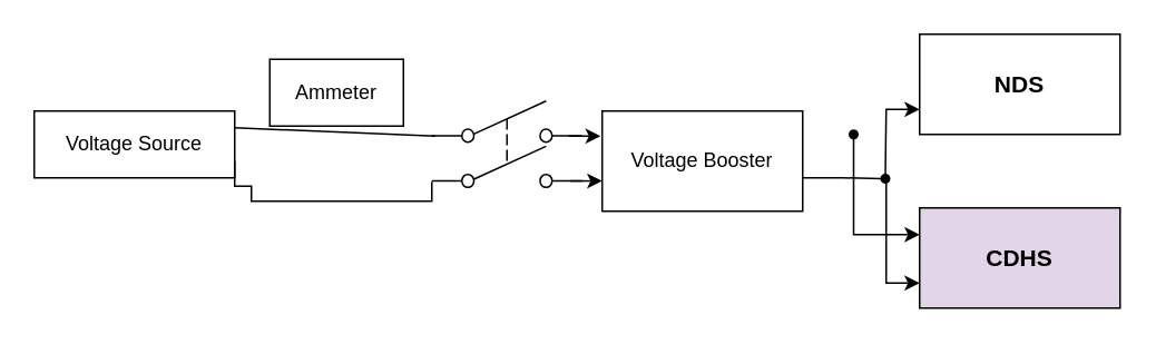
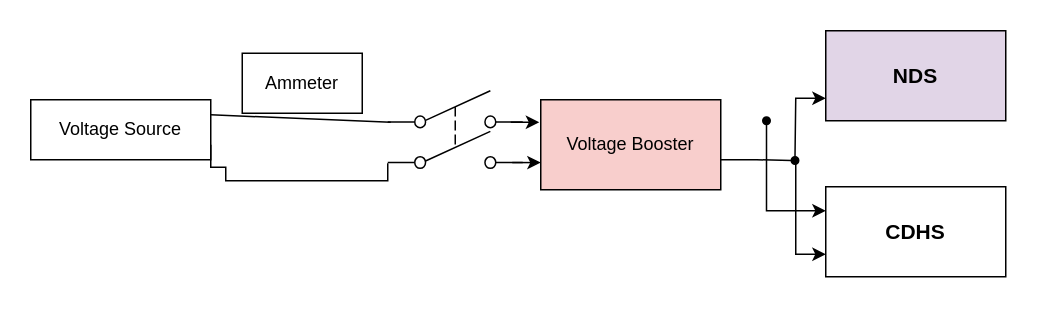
  <mxCell id="0" />
  <mxCell id="1" parent="0" />
  <mxCell id="2" style="edgeStyle=orthogonalEdgeStyle;rounded=0;orthogonalLoop=1;jettySize=auto;html=1;exitX=1;exitY=0.75;exitDx=0;exitDy=0;endArrow=none;endFill=0;entryX=0;entryY=0.93;entryDx=0;entryDy=0;entryPerimeter=0;" edge="1" parent="1" source="4" target="9"><mxGeometry relative="1" as="geometry"><mxPoint x="140" y="120" as="sourcePoint" /><mxPoint x="258" y="111.36" as="targetPoint" /><Array as="points"><mxPoint x="150" y="111" /><mxPoint x="150" y="120" /><mxPoint x="258" y="120" /></Array></mxGeometry></mxCell>
  <mxCell id="3" style="edgeStyle=none;rounded=0;orthogonalLoop=1;jettySize=auto;html=1;exitX=1;exitY=0.25;exitDx=0;exitDy=0;endArrow=none;endFill=0;" edge="1" parent="1" source="4"><mxGeometry relative="1" as="geometry"><mxPoint x="260" y="81" as="targetPoint" /></mxGeometry></mxCell>
  <mxCell id="4" value="Voltage Source" style="rounded=0;whiteSpace=wrap;html=1;" vertex="1" parent="1"><mxGeometry x="20" y="66" width="120" height="40" as="geometry" /></mxCell>
- <mxCell id="5" value="Voltage Booster" style="rounded=0;whiteSpace=wrap;html=1;" vertex="1" parent="1"><mxGeometry x="360" y="66" width="120" height="60" as="geometry" /></mxCell>
+ <mxCell id="5" value="Voltage Booster" style="rounded=0;whiteSpace=wrap;html=1;fillColor=#f8cecc;" vertex="1" parent="1"><mxGeometry x="360" y="66" width="120" height="60" as="geometry" /></mxCell>
  <mxCell id="6" style="edgeStyle=orthogonalEdgeStyle;rounded=0;orthogonalLoop=1;jettySize=auto;html=1;exitX=0;exitY=0.75;exitDx=0;exitDy=0;endArrow=none;endFill=0;startArrow=classic;startFill=1;" edge="1" parent="1" source="7"><mxGeometry relative="1" as="geometry"><mxPoint x="530" y="106" as="targetPoint" /><mxPoint x="550" y="165" as="sourcePoint" /></mxGeometry></mxCell>
- <mxCell id="7" value="&lt;b&gt;&lt;font style=&quot;font-size: 14px;&quot;&gt;CDHS&lt;/font&gt;&lt;/b&gt;" style="rounded=0;whiteSpace=wrap;html=1;fillColor=#e1d5e7;" vertex="1" parent="1"><mxGeometry x="550" y="124" width="120" height="60" as="geometry" /></mxCell>
- <mxCell id="8" value="&lt;b&gt;&lt;font style=&quot;font-size: 14px;&quot;&gt;NDS&lt;/font&gt;&lt;/b&gt;" style="rounded=0;whiteSpace=wrap;html=1;" vertex="1" parent="1"><mxGeometry x="550" y="20" width="120" height="60" as="geometry" /></mxCell>
+ <mxCell id="7" value="&lt;b&gt;&lt;font style=&quot;font-size: 14px;&quot;&gt;CDHS&lt;/font&gt;&lt;/b&gt;" style="rounded=0;whiteSpace=wrap;html=1;" vertex="1" parent="1"><mxGeometry x="550" y="124" width="120" height="60" as="geometry" /></mxCell>
+ <mxCell id="8" value="&lt;b&gt;&lt;font style=&quot;font-size: 14px;&quot;&gt;NDS&lt;/font&gt;&lt;/b&gt;" style="rounded=0;whiteSpace=wrap;html=1;fillColor=#e1d5e7;" vertex="1" parent="1"><mxGeometry x="550" y="20" width="120" height="60" as="geometry" /></mxCell>
  <mxCell id="9" value="" style="pointerEvents=1;verticalLabelPosition=bottom;shadow=0;dashed=0;align=center;html=1;verticalAlign=top;shape=mxgraph.electrical.electro-mechanical.dpst2;elSwitchState=off;points=[[0,0.39,0,0,0],[0,0.93,0,0,0],[1,0.39,0,0,0],[1,0.93,0,0,0]];" vertex="1" parent="1"><mxGeometry x="258" y="60" width="90" height="52" as="geometry" /></mxCell>
  <mxCell id="10" style="edgeStyle=none;rounded=0;orthogonalLoop=1;jettySize=auto;html=1;exitX=0;exitY=0.5;exitDx=0;exitDy=0;exitPerimeter=0;startArrow=none;startFill=0;endArrow=classic;endFill=1;" edge="1" parent="1"><mxGeometry relative="1" as="geometry"><mxPoint x="340" y="81" as="sourcePoint" /><mxPoint x="359" y="81" as="targetPoint" /></mxGeometry></mxCell>
  <mxCell id="11" style="edgeStyle=none;rounded=0;orthogonalLoop=1;jettySize=auto;html=1;exitX=0;exitY=0.5;exitDx=0;exitDy=0;exitPerimeter=0;startArrow=none;startFill=0;endArrow=classic;endFill=1;" edge="1" parent="1"><mxGeometry relative="1" as="geometry"><mxPoint x="341" y="107.88" as="sourcePoint" /><mxPoint x="360" y="107.88" as="targetPoint" /></mxGeometry></mxCell>
  <mxCell id="12" value="Ammeter" style="rounded=0;whiteSpace=wrap;html=1;" vertex="1" parent="1"><mxGeometry x="161" y="35" width="80" height="40" as="geometry" /></mxCell>
  <mxCell id="13" style="edgeStyle=elbowEdgeStyle;rounded=0;orthogonalLoop=1;jettySize=auto;html=1;exitX=0.5;exitY=0;exitDx=0;exitDy=0;endArrow=classic;endFill=1;entryX=0;entryY=0.75;entryDx=0;entryDy=0;startArrow=none;" edge="1" parent="1"><mxGeometry relative="1" as="geometry"><mxPoint x="550" y="65" as="targetPoint" /><mxPoint x="529.5" y="104" as="sourcePoint" /><Array as="points"><mxPoint x="530" y="90" /></Array></mxGeometry></mxCell>
  <mxCell id="14" value="" style="edgeStyle=orthogonalEdgeStyle;rounded=0;orthogonalLoop=1;jettySize=auto;html=1;endArrow=none;endFill=0;startArrow=classic;startFill=1;entryX=0.5;entryY=1;entryDx=0;entryDy=0;" edge="1" parent="1"><mxGeometry relative="1" as="geometry"><mxPoint x="510.5" y="82.5" as="targetPoint" /><mxPoint x="550" y="140" as="sourcePoint" /><Array as="points"><mxPoint x="540" y="140" /><mxPoint x="540" y="140" /><mxPoint x="510" y="140" /></Array></mxGeometry></mxCell>
  <mxCell id="15" value="" style="edgeStyle=elbowEdgeStyle;rounded=0;orthogonalLoop=1;jettySize=auto;html=1;exitX=1;exitY=0.25;exitDx=0;exitDy=0;endArrow=none;endFill=1;entryX=0;entryY=0.5;entryDx=0;entryDy=0;" edge="1" parent="1" target="17"><mxGeometry relative="1" as="geometry"><mxPoint x="526.257" y="105.937" as="targetPoint" /><mxPoint x="480" y="106" as="sourcePoint" /><Array as="points" /></mxGeometry></mxCell>
  <mxCell id="16" value="" style="ellipse;whiteSpace=wrap;html=1;fillColor=#000000;aspect=fixed;" vertex="1" parent="1"><mxGeometry x="508" y="77.5" width="5" height="5" as="geometry" /></mxCell>
  <mxCell id="17" value="" style="ellipse;whiteSpace=wrap;html=1;fillColor=#000000;aspect=fixed;" vertex="1" parent="1"><mxGeometry x="527" y="104" width="5" height="5" as="geometry" /></mxCell>
